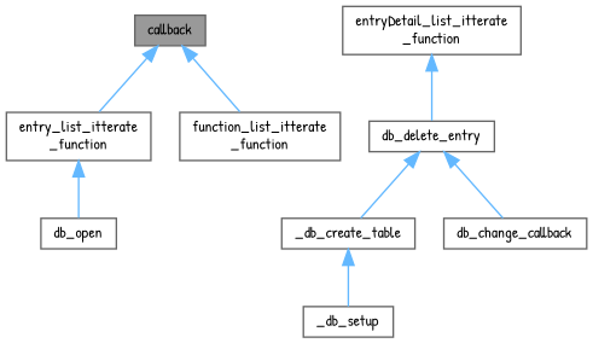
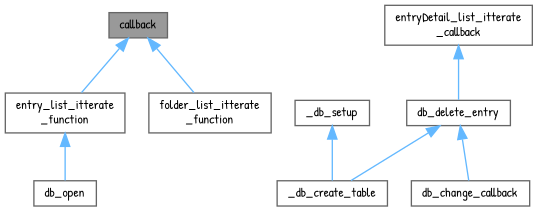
  digraph {
    fontname="Patrick Hand"
    rankdir=TB
    node [color=grey40 fillcolor=white fontname="Patrick Hand" fontsize=10 shape=box style=filled]
    edge [color=steelblue1 dir=back fontname="Patrick Hand" fontsize=10 labelfontname=Helvetica labelfontsize=10 style=solid]
    n1 [color=gray40 fillcolor=grey60 fontcolor=black height=0.2 label=callback width=0.4]
    n2 [height=0.2 label="entry_list_itterate\l_function" width=0.4]
-   n3 [height=0.2 label="function_list_itterate\l_function" width=0.4]
+   n3 [height=0.2 label="folder_list_itterate\l_function" width=0.4]
    n4 [height=0.2 label=_db_create_table width=0.4]
    n5 [height=0.2 label=_db_setup width=0.4]
    n6 [height=0.2 label=db_open width=0.4]
-   n7 [height=0.2 label="entryDetail_list_itterate\l_function" width=0.4]
+   n7 [height=0.2 label="entryDetail_list_itterate\l_callback" width=0.4]
    n8 [height=0.2 label=db_delete_entry width=0.4]
    n9 [height=0.2 label=db_change_callback width=0.4]
    n1 -> n2
    n1 -> n3
    n2 -> n6
-   n4 -> n5
+   n5 -> n4
    n7 -> n8
    n8 -> n4
    n8 -> n9
  }
